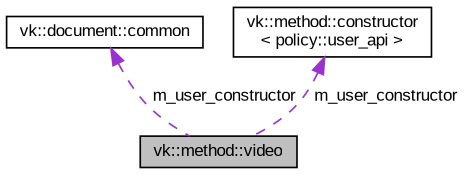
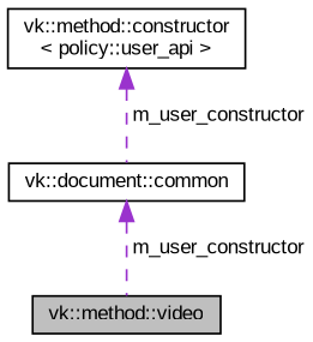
  digraph {
    fontname="Liberation Sans"
    node [color=black fillcolor=white fontname="Liberation Sans" fontsize=10 shape=record style=filled]
    edge [color=darkorchid3 dir=back fontname="Liberation Sans" fontsize=10 labelfontname=Helvetica labelfontsize=10 style=dashed]
    n1 [fillcolor=grey75 fontcolor=black height=0.2 label="vk::method::video" width=0.4]
    n2 [height=0.2 label="vk::document::common" width=0.4]
    n3 [height=0.2 label="vk::method::constructor\l\< policy::user_api \>" width=0.4]
    n2 -> n1 [label=" m_user_constructor"]
-   n3 -> n1 [label=" m_user_constructor"]
+   n3 -> n2 [label=" m_user_constructor"]
  }
